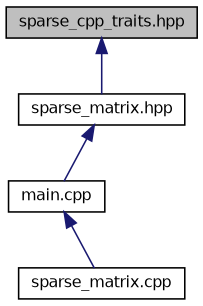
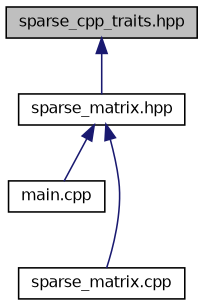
  digraph {
    node [color=black fillcolor=white fontname=Helvetica fontsize=10 shape=record style=filled]
    edge [color=midnightblue dir=back fontname=Helvetica fontsize=10 labelfontname=Helvetica labelfontsize=10 style=solid]
    n1 [fillcolor=grey75 fontcolor=black height=0.2 label="sparse_cpp_traits.hpp" width=0.4]
    n2 [height=0.2 label="sparse_matrix.hpp" width=0.4]
    n3 [height=0.2 label="main.cpp" width=0.4]
    n4 [height=0.2 label="sparse_matrix.cpp" width=0.4]
    n1 -> n2
    n2 -> n3
-   n3 -> n4
+   n2 -> n4
  }
